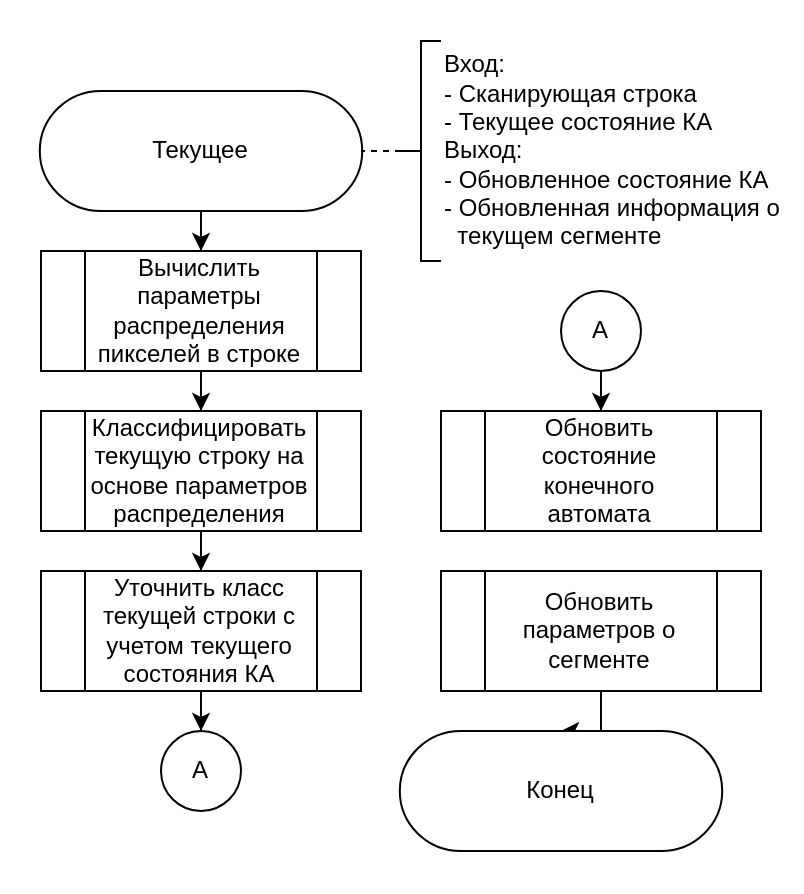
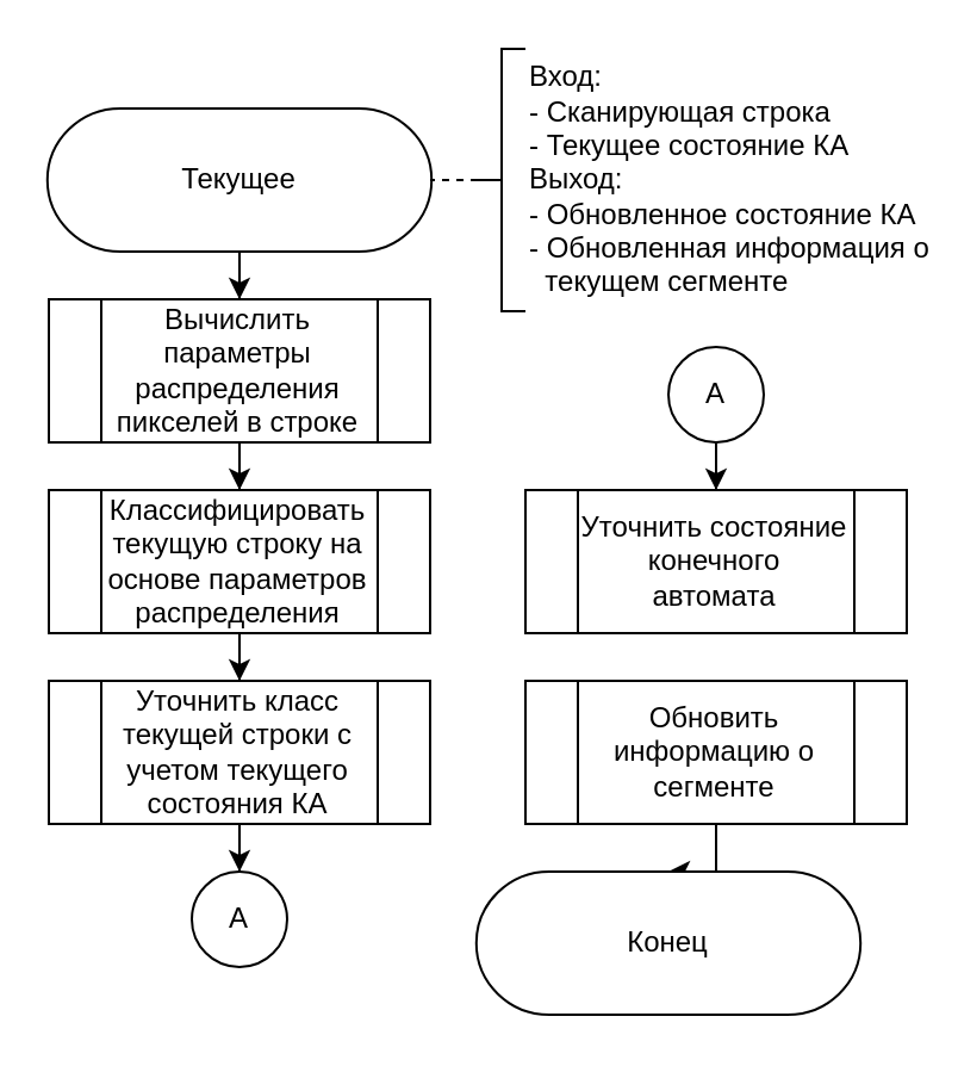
  <mxCell id="0" />
  <mxCell id="1" parent="0" />
  <mxCell id="2" style="edgeStyle=orthogonalEdgeStyle;rounded=0;orthogonalLoop=1;jettySize=auto;html=1;" parent="1" source="3" target="5" edge="1"><mxGeometry relative="1" as="geometry" /></mxCell>
  <mxCell id="3" value="Текущее" style="html=1;shape=stencil(xVVNb4MwDP01HJmAaFV7nFh37GWTdnapgaghQU7Wj3+/0IAGAzqayyQO+D3yXuzYJGCpLqHGIIkkVBiw1yBJPpAqLsEosoFlSgevIheeXbhZuxB0jZlx2AmIw16gY7QhdcQzP5hWgcsSiZuGZdsgerHfNA9LMyWlFeFK6gHT460YcGnXRhcnFj09O5trG7uotg4VGqQB+pPczgFB8ubtFC9zevdwGmbU+f7l9Pm4U+zntPWpXvzbLF5YwZ1HYhN2683CA/Oy69Qfz86rmCO7xdnN2LHUInMDyNI9ZMeC1Jc8TG6yhma4R0RHV+qEs+19L/1OQHDZE+j+OY8oAGX2hVoF1q6h6zC+hHDhOiRloKnCQF8AFRhanTAXUAwofUase3B79NPbXXlkHHko/GPGHiecCaXxzhhYfNRkN3SmM1maK8I7LZtzIdzVNDcNI4Eb6i7KG/AN);whiteSpace=wrap;" parent="1" vertex="1"><mxGeometry x="50" y="45" width="100" height="60" as="geometry" /></mxCell>
  <mxCell id="4" style="edgeStyle=orthogonalEdgeStyle;rounded=0;orthogonalLoop=1;jettySize=auto;html=1;" parent="1" source="5" target="7" edge="1"><mxGeometry relative="1" as="geometry" /></mxCell>
  <mxCell id="5" value="Вычислить&lt;div&gt;параметры&lt;/div&gt;&lt;div&gt;распределения&lt;/div&gt;&lt;div&gt;пикселей в строке&lt;/div&gt;" style="html=1;shape=process;whiteSpace=wrap;size=0.14;" parent="1" vertex="1"><mxGeometry x="20" y="125" width="160" height="60" as="geometry" /></mxCell>
  <mxCell id="6" value="" style="edgeStyle=orthogonalEdgeStyle;rounded=0;orthogonalLoop=1;jettySize=auto;html=1;" parent="1" source="7" target="11" edge="1"><mxGeometry relative="1" as="geometry" /></mxCell>
  <mxCell id="7" value="Классифицировать&lt;div&gt;текущую строку на&lt;/div&gt;&lt;div&gt;основе параметров&lt;/div&gt;&lt;div&gt;распределения&lt;/div&gt;" style="html=1;shape=process;whiteSpace=wrap;size=0.14;" parent="1" vertex="1"><mxGeometry x="20" y="205" width="160" height="60" as="geometry" /></mxCell>
  <mxCell id="8" style="edgeStyle=orthogonalEdgeStyle;rounded=0;orthogonalLoop=1;jettySize=auto;html=1;dashed=1;endArrow=none;startFill=0;" parent="1" source="9" edge="1"><mxGeometry relative="1" as="geometry"><mxPoint x="180" y="75" as="targetPoint" /></mxGeometry></mxCell>
  <mxCell id="9" value="Вход:&lt;div&gt;- Сканирующая строка&lt;/div&gt;&lt;div&gt;- Текущее состояние КА&lt;/div&gt;&lt;div&gt;Выход:&lt;/div&gt;&lt;div&gt;- Обновленное состояние КА&lt;/div&gt;&lt;div&gt;- Обновленная информация о&lt;/div&gt;&lt;div&gt;&amp;nbsp; текущем сегменте&lt;/div&gt;" style="html=1;shape=mxgraph.flowchart.annotation_2;align=left;labelPosition=right;pointerEvents=1;" parent="1" vertex="1"><mxGeometry x="200" y="20" width="20" height="110" as="geometry" /></mxCell>
  <mxCell id="10" style="edgeStyle=orthogonalEdgeStyle;rounded=0;orthogonalLoop=1;jettySize=auto;html=1;" edge="1" parent="1" source="11" target="16"><mxGeometry relative="1" as="geometry" /></mxCell>
  <mxCell id="11" value="Уточнить класс&lt;div&gt;текущей строки с&lt;/div&gt;&lt;div&gt;учетом текущего&lt;/div&gt;&lt;div&gt;состояния КА&lt;/div&gt;" style="html=1;shape=process;whiteSpace=wrap;size=0.14;" parent="1" vertex="1"><mxGeometry x="20" y="285" width="160" height="60" as="geometry" /></mxCell>
- <mxCell id="12" value="Обновить состояние&lt;div&gt;конечного&lt;/div&gt;&lt;div&gt;автомата&lt;/div&gt;" style="html=1;shape=process;whiteSpace=wrap;size=0.14;" parent="1" vertex="1"><mxGeometry x="220" y="205" width="160" height="60" as="geometry" /></mxCell>
+ <mxCell id="12" value="Уточнить состояние&lt;div&gt;конечного&lt;/div&gt;&lt;div&gt;автомата&lt;/div&gt;" style="html=1;shape=process;whiteSpace=wrap;size=0.14;" parent="1" vertex="1"><mxGeometry x="220" y="205" width="160" height="60" as="geometry" /></mxCell>
  <mxCell id="13" style="edgeStyle=orthogonalEdgeStyle;rounded=0;orthogonalLoop=1;jettySize=auto;html=1;" parent="1" source="14" target="15" edge="1"><mxGeometry relative="1" as="geometry" /></mxCell>
- <mxCell id="14" value="Обновить&lt;div&gt;параметров о&lt;/div&gt;&lt;div&gt;сегменте&lt;/div&gt;" style="html=1;shape=process;whiteSpace=wrap;size=0.14;" parent="1" vertex="1"><mxGeometry x="220" y="285" width="160" height="60" as="geometry" /></mxCell>
+ <mxCell id="14" value="Обновить&lt;div&gt;информацию о&lt;/div&gt;&lt;div&gt;сегменте&lt;/div&gt;" style="html=1;shape=process;whiteSpace=wrap;size=0.14;" parent="1" vertex="1"><mxGeometry x="220" y="285" width="160" height="60" as="geometry" /></mxCell>
  <mxCell id="15" value="Конец" style="html=1;shape=stencil(xVVNb4MwDP01HJmAaFV7nFh37GWTdnapgaghQU7Wj3+/0IAGAzqayyQO+D3yXuzYJGCpLqHGIIkkVBiw1yBJPpAqLsEosoFlSgevIheeXbhZuxB0jZlx2AmIw16gY7QhdcQzP5hWgcsSiZuGZdsgerHfNA9LMyWlFeFK6gHT460YcGnXRhcnFj09O5trG7uotg4VGqQB+pPczgFB8ubtFC9zevdwGmbU+f7l9Pm4U+zntPWpXvzbLF5YwZ1HYhN2683CA/Oy69Qfz86rmCO7xdnN2LHUInMDyNI9ZMeC1Jc8TG6yhma4R0RHV+qEs+19L/1OQHDZE+j+OY8oAGX2hVoF1q6h6zC+hHDhOiRloKnCQF8AFRhanTAXUAwofUase3B79NPbXXlkHHko/GPGHiecCaXxzhhYfNRkN3SmM1maK8I7LZtzIdzVNDcNI4Eb6i7KG/AN);whiteSpace=wrap;" parent="1" vertex="1"><mxGeometry x="230" y="365" width="100" height="60" as="geometry" /></mxCell>
  <mxCell id="16" value="A" style="html=1;shape=mxgraph.flowchart.start_2;whiteSpace=wrap;" vertex="1" parent="1"><mxGeometry x="80" y="365" width="40" height="40" as="geometry" /></mxCell>
  <mxCell id="17" style="edgeStyle=orthogonalEdgeStyle;rounded=0;orthogonalLoop=1;jettySize=auto;html=1;" edge="1" parent="1" source="18" target="12"><mxGeometry relative="1" as="geometry" /></mxCell>
  <mxCell id="18" value="A" style="html=1;shape=mxgraph.flowchart.start_2;whiteSpace=wrap;" vertex="1" parent="1"><mxGeometry x="280" y="145" width="40" height="40" as="geometry" /></mxCell>
